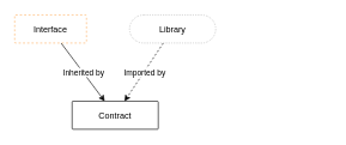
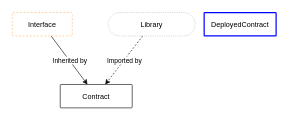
  <mxCell id="0" />
  <mxCell id="1" parent="0" />
+ <mxCell id="2" value="DeployedContract" style="rounded=1;whiteSpace=wrap;html=1;arcSize=3;strokeWidth=2;strokeColor=#0000FF;" vertex="1" parent="1"><mxGeometry x="340" y="20" width="120" height="39" as="geometry" /></mxCell>
  <mxCell id="3" value="Contract" style="rounded=1;whiteSpace=wrap;html=1;arcSize=3;" vertex="1" parent="1"><mxGeometry x="100" y="140" width="120" height="39" as="geometry" /></mxCell>
  <mxCell id="4" style="edgeStyle=none;html=1;dashed=1;" edge="1" parent="1" source="6" target="3"><mxGeometry relative="1" as="geometry" /></mxCell>
  <mxCell id="5" value="Imported by" style="edgeLabel;html=1;align=center;verticalAlign=middle;resizable=0;points=[];" vertex="1" connectable="0" parent="4"><mxGeometry x="-0.11" y="-1" relative="1" as="geometry"><mxPoint x="-2" y="5" as="offset" /></mxGeometry></mxCell>
- <mxCell id="6" value="Library" style="rounded=1;whiteSpace=wrap;html=1;arcSize=50;strokeColor=#999999;dashed=1;dashPattern=1 2;" vertex="1" parent="1"><mxGeometry x="180" y="20" width="120" height="39" as="geometry" /></mxCell>
+ <mxCell id="6" value="Library" style="rounded=1;whiteSpace=wrap;html=1;arcSize=50;strokeColor=#999999;dashed=1;dashPattern=1 2;" vertex="1" parent="1"><mxGeometry x="180" y="20" width="145" height="39" as="geometry" /></mxCell>
  <mxCell id="7" value="" style="edgeStyle=none;html=1;" edge="1" parent="1" source="9" target="3"><mxGeometry relative="1" as="geometry" /></mxCell>
  <mxCell id="8" value="Inherited by" style="edgeLabel;html=1;align=center;verticalAlign=middle;resizable=0;points=[];" vertex="1" connectable="0" parent="7"><mxGeometry x="-0.099" relative="1" as="geometry"><mxPoint x="3" y="4" as="offset" /></mxGeometry></mxCell>
  <mxCell id="9" value="Interface" style="rounded=1;whiteSpace=wrap;html=1;arcSize=3;dashed=1;strokeColor=#FFB366;" vertex="1" parent="1"><mxGeometry x="20" y="20" width="100" height="39" as="geometry" /></mxCell>
